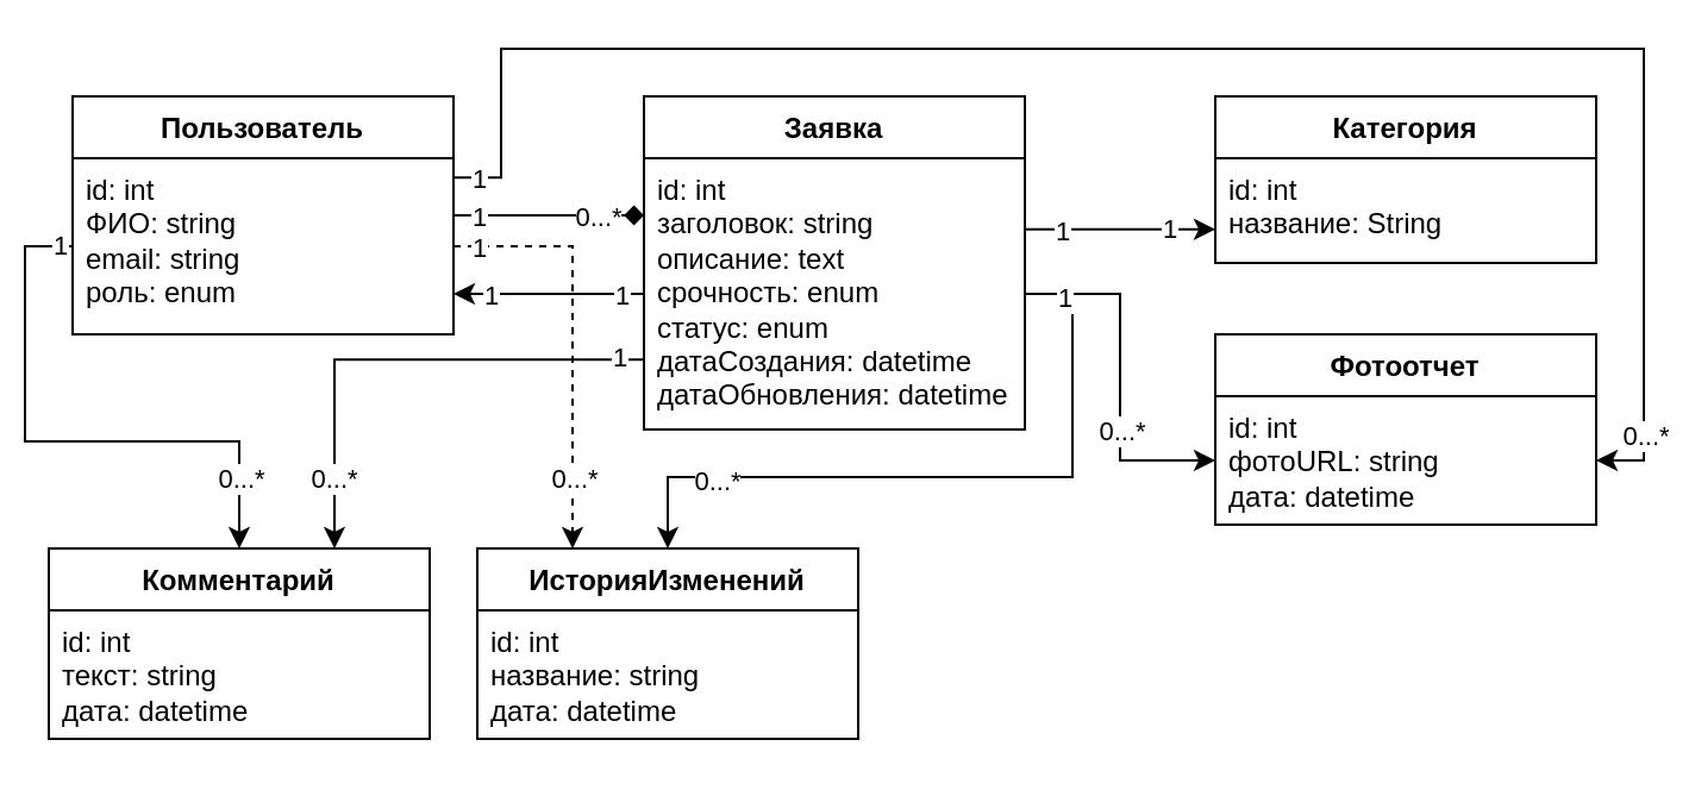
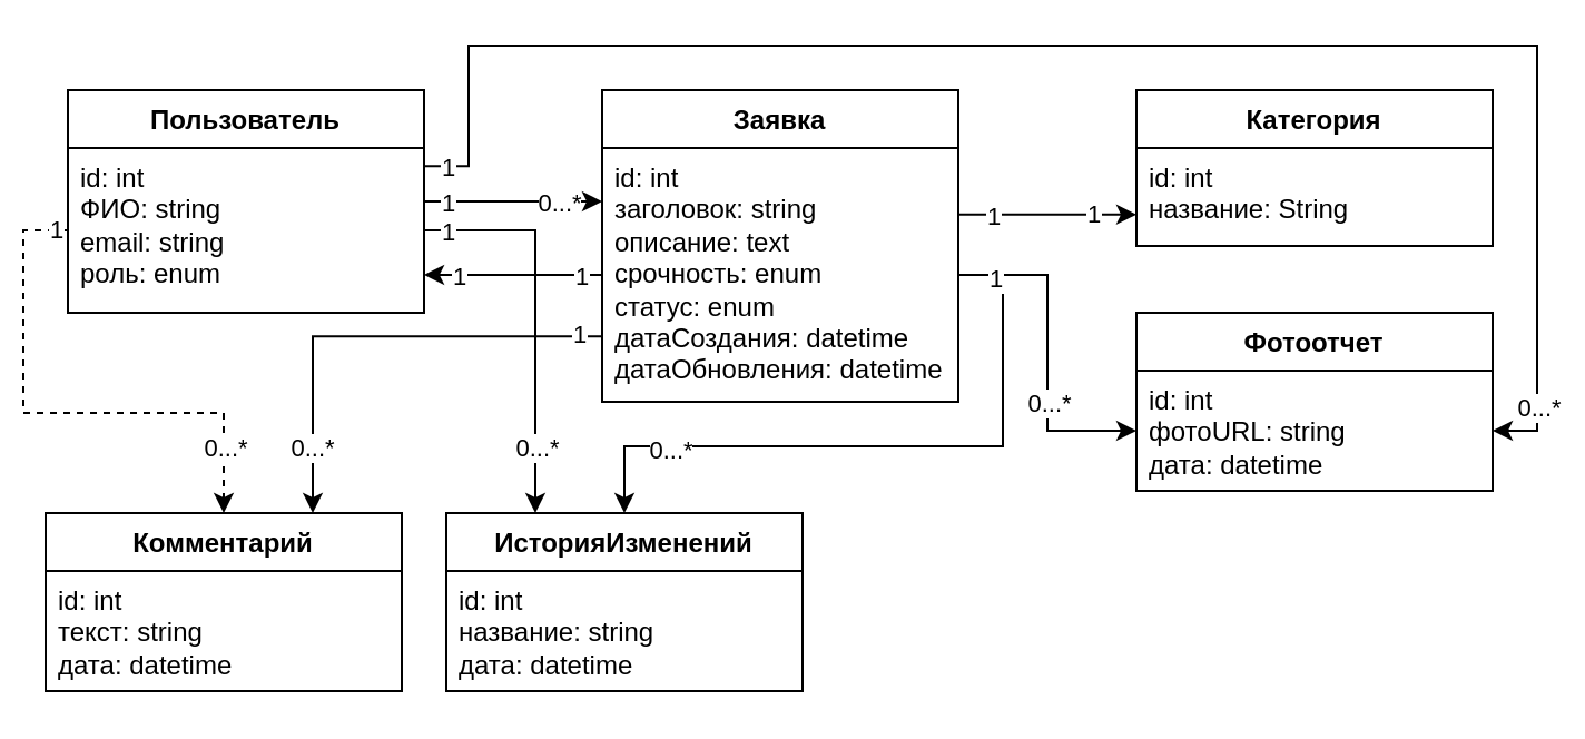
  <mxCell id="0" />
  <mxCell id="1" parent="0" />
- <mxCell id="2" value="" style="edgeStyle=orthogonalEdgeStyle;rounded=0;orthogonalLoop=1;jettySize=auto;html=1;endArrow=diamond;" edge="1" parent="1" source="5" target="10"><mxGeometry relative="1" as="geometry"><Array as="points"><mxPoint x="230" y="90" /><mxPoint x="230" y="90" /></Array></mxGeometry></mxCell>
+ <mxCell id="2" value="" style="edgeStyle=orthogonalEdgeStyle;rounded=0;orthogonalLoop=1;jettySize=auto;html=1;" edge="1" parent="1" source="5" target="10"><mxGeometry relative="1" as="geometry"><Array as="points"><mxPoint x="230" y="90" /><mxPoint x="230" y="90" /></Array></mxGeometry></mxCell>
  <mxCell id="3" value="1" style="edgeLabel;html=1;align=center;verticalAlign=middle;resizable=0;points=[];" vertex="1" connectable="0" parent="2"><mxGeometry x="-0.888" relative="1" as="geometry"><mxPoint x="6" as="offset" /></mxGeometry></mxCell>
  <mxCell id="4" value="0...*" style="edgeLabel;html=1;align=center;verticalAlign=middle;resizable=0;points=[];" vertex="1" connectable="0" parent="2"><mxGeometry x="0.674" relative="1" as="geometry"><mxPoint x="-7" as="offset" /></mxGeometry></mxCell>
  <mxCell id="5" value="Пользователь" style="swimlane;fontStyle=1;align=center;verticalAlign=top;childLayout=stackLayout;horizontal=1;startSize=26;horizontalStack=0;resizeParent=1;resizeParentMax=0;resizeLast=0;collapsible=1;marginBottom=0;whiteSpace=wrap;html=1;" vertex="1" parent="1"><mxGeometry x="30" y="40" width="160" height="100" as="geometry" /></mxCell>
  <mxCell id="6" value="id: int&lt;div&gt;ФИО: string&lt;/div&gt;&lt;div&gt;email: string&lt;/div&gt;&lt;div&gt;роль: enum&lt;/div&gt;" style="text;strokeColor=none;fillColor=none;align=left;verticalAlign=top;spacingLeft=4;spacingRight=4;overflow=hidden;rotatable=0;points=[[0,0.5],[1,0.5]];portConstraint=eastwest;whiteSpace=wrap;html=1;" vertex="1" parent="5"><mxGeometry y="26" width="160" height="74" as="geometry" /></mxCell>
  <mxCell id="7" value="" style="edgeStyle=orthogonalEdgeStyle;rounded=0;orthogonalLoop=1;jettySize=auto;html=1;exitX=1;exitY=0.262;exitDx=0;exitDy=0;exitPerimeter=0;" edge="1" parent="1" source="27" target="11"><mxGeometry relative="1" as="geometry"><Array as="points"><mxPoint x="490" y="96" /><mxPoint x="490" y="96" /></Array></mxGeometry></mxCell>
  <mxCell id="8" value="1" style="edgeLabel;html=1;align=center;verticalAlign=middle;resizable=0;points=[];" vertex="1" connectable="0" parent="7"><mxGeometry x="-0.805" y="-1" relative="1" as="geometry"><mxPoint x="8" as="offset" /></mxGeometry></mxCell>
  <mxCell id="9" value="1" style="edgeLabel;html=1;align=center;verticalAlign=middle;resizable=0;points=[];" vertex="1" connectable="0" parent="7"><mxGeometry x="0.622" relative="1" as="geometry"><mxPoint x="-4" as="offset" /></mxGeometry></mxCell>
  <mxCell id="10" value="Заявка" style="swimlane;fontStyle=1;align=center;verticalAlign=top;childLayout=stackLayout;horizontal=1;startSize=26;horizontalStack=0;resizeParent=1;resizeParentMax=0;resizeLast=0;collapsible=1;marginBottom=0;whiteSpace=wrap;html=1;" vertex="1" parent="1"><mxGeometry x="270" y="40" width="160" height="140" as="geometry" /></mxCell>
  <mxCell id="11" value="Категория" style="swimlane;fontStyle=1;align=center;verticalAlign=top;childLayout=stackLayout;horizontal=1;startSize=26;horizontalStack=0;resizeParent=1;resizeParentMax=0;resizeLast=0;collapsible=1;marginBottom=0;whiteSpace=wrap;html=1;" vertex="1" parent="1"><mxGeometry x="510" y="40" width="160" height="70" as="geometry" /></mxCell>
  <mxCell id="12" value="id: int&lt;div&gt;название: String&lt;/div&gt;" style="text;strokeColor=none;fillColor=none;align=left;verticalAlign=top;spacingLeft=4;spacingRight=4;overflow=hidden;rotatable=0;points=[[0,0.5],[1,0.5]];portConstraint=eastwest;whiteSpace=wrap;html=1;" vertex="1" parent="11"><mxGeometry y="26" width="160" height="44" as="geometry" /></mxCell>
  <mxCell id="13" value="Фотоотчет" style="swimlane;fontStyle=1;align=center;verticalAlign=top;childLayout=stackLayout;horizontal=1;startSize=26;horizontalStack=0;resizeParent=1;resizeParentMax=0;resizeLast=0;collapsible=1;marginBottom=0;whiteSpace=wrap;html=1;" vertex="1" parent="1"><mxGeometry x="510" y="140" width="160" height="80" as="geometry" /></mxCell>
  <mxCell id="14" value="id: int&lt;div&gt;фотоURL: string&lt;/div&gt;&lt;div&gt;дата: datetime&lt;/div&gt;" style="text;strokeColor=none;fillColor=none;align=left;verticalAlign=top;spacingLeft=4;spacingRight=4;overflow=hidden;rotatable=0;points=[[0,0.5],[1,0.5]];portConstraint=eastwest;whiteSpace=wrap;html=1;" vertex="1" parent="13"><mxGeometry y="26" width="160" height="54" as="geometry" /></mxCell>
  <mxCell id="15" value="Комментарий" style="swimlane;fontStyle=1;align=center;verticalAlign=top;childLayout=stackLayout;horizontal=1;startSize=26;horizontalStack=0;resizeParent=1;resizeParentMax=0;resizeLast=0;collapsible=1;marginBottom=0;whiteSpace=wrap;html=1;" vertex="1" parent="1"><mxGeometry x="20" y="230" width="160" height="80" as="geometry" /></mxCell>
  <mxCell id="16" value="id: int&lt;div&gt;текст: string&lt;/div&gt;&lt;div&gt;дата: datetime&lt;/div&gt;" style="text;strokeColor=none;fillColor=none;align=left;verticalAlign=top;spacingLeft=4;spacingRight=4;overflow=hidden;rotatable=0;points=[[0,0.5],[1,0.5]];portConstraint=eastwest;whiteSpace=wrap;html=1;" vertex="1" parent="15"><mxGeometry y="26" width="160" height="54" as="geometry" /></mxCell>
  <mxCell id="17" value="ИсторияИзменений" style="swimlane;fontStyle=1;align=center;verticalAlign=top;childLayout=stackLayout;horizontal=1;startSize=26;horizontalStack=0;resizeParent=1;resizeParentMax=0;resizeLast=0;collapsible=1;marginBottom=0;whiteSpace=wrap;html=1;" vertex="1" parent="1"><mxGeometry x="200" y="230" width="160" height="80" as="geometry" /></mxCell>
  <mxCell id="18" value="id: int&lt;div&gt;название: string&lt;/div&gt;&lt;div&gt;дата: datetime&lt;/div&gt;" style="text;strokeColor=none;fillColor=none;align=left;verticalAlign=top;spacingLeft=4;spacingRight=4;overflow=hidden;rotatable=0;points=[[0,0.5],[1,0.5]];portConstraint=eastwest;whiteSpace=wrap;html=1;" vertex="1" parent="17"><mxGeometry y="26" width="160" height="54" as="geometry" /></mxCell>
  <mxCell id="19" style="edgeStyle=orthogonalEdgeStyle;rounded=0;orthogonalLoop=1;jettySize=auto;html=1;exitX=1;exitY=0.5;exitDx=0;exitDy=0;entryX=0;entryY=0.5;entryDx=0;entryDy=0;" edge="1" parent="1" source="27" target="14"><mxGeometry relative="1" as="geometry" /></mxCell>
  <mxCell id="20" value="0...*" style="edgeLabel;html=1;align=center;verticalAlign=middle;resizable=0;points=[];" vertex="1" connectable="0" parent="19"><mxGeometry x="0.757" relative="1" as="geometry"><mxPoint x="-22" y="-13" as="offset" /></mxGeometry></mxCell>
  <mxCell id="21" style="edgeStyle=orthogonalEdgeStyle;rounded=0;orthogonalLoop=1;jettySize=auto;html=1;exitX=0.002;exitY=0.742;exitDx=0;exitDy=0;entryX=0.75;entryY=0;entryDx=0;entryDy=0;exitPerimeter=0;" edge="1" parent="1" source="27" target="15"><mxGeometry relative="1" as="geometry"><Array as="points"><mxPoint x="140" y="151" /></Array></mxGeometry></mxCell>
  <mxCell id="22" value="1" style="edgeLabel;html=1;align=center;verticalAlign=middle;resizable=0;points=[];" vertex="1" connectable="0" parent="21"><mxGeometry x="-0.878" y="-1" relative="1" as="geometry"><mxPoint x="2" as="offset" /></mxGeometry></mxCell>
  <mxCell id="23" value="0...*" style="edgeLabel;html=1;align=center;verticalAlign=middle;resizable=0;points=[];" vertex="1" connectable="0" parent="21"><mxGeometry x="0.751" y="-1" relative="1" as="geometry"><mxPoint y="-4" as="offset" /></mxGeometry></mxCell>
  <mxCell id="24" style="edgeStyle=orthogonalEdgeStyle;rounded=0;orthogonalLoop=1;jettySize=auto;html=1;exitX=1;exitY=0.5;exitDx=0;exitDy=0;entryX=0.5;entryY=0;entryDx=0;entryDy=0;" edge="1" parent="1" source="27" target="17"><mxGeometry relative="1" as="geometry"><Array as="points"><mxPoint x="450" y="123" /><mxPoint x="450" y="200" /><mxPoint x="280" y="200" /></Array></mxGeometry></mxCell>
  <mxCell id="25" value="0...*" style="edgeLabel;html=1;align=center;verticalAlign=middle;resizable=0;points=[];" vertex="1" connectable="0" parent="24"><mxGeometry x="0.849" relative="1" as="geometry"><mxPoint x="20" y="-7" as="offset" /></mxGeometry></mxCell>
  <mxCell id="26" value="1" style="edgeLabel;html=1;align=center;verticalAlign=middle;resizable=0;points=[];" vertex="1" connectable="0" parent="24"><mxGeometry x="-0.892" y="-1" relative="1" as="geometry"><mxPoint as="offset" /></mxGeometry></mxCell>
  <mxCell id="27" value="id: int&lt;div&gt;заголовок: string&lt;/div&gt;&lt;div&gt;описание: text&lt;/div&gt;&lt;div&gt;срочность: enum&lt;/div&gt;&lt;div&gt;статус: enum&lt;/div&gt;&lt;div&gt;датаСоздания: datetime&lt;/div&gt;&lt;div&gt;датаОбновления: datetime&lt;/div&gt;&lt;div&gt;&lt;span style=&quot;color: rgba(0, 0, 0, 0); font-family: monospace; font-size: 0px; text-wrap-mode: nowrap;&quot;&gt;%3CmxGraphModel%3E%3Croot%3E%3CmxCell%20id%3D%220%22%2F%3E%3CmxCell%20id%3D%221%22%20parent%3D%220%22%2F%3E%3CmxCell%20id%3D%222%22%20value%3D%22%D0%A4%D0%BE%D1%82%D0%BE%D0%BE%D1%82%D1%87%D0%B5%D1%82%22%20style%3D%22swimlane%3BfontStyle%3D1%3Balign%3Dcenter%3BverticalAlign%3Dtop%3BchildLayout%3DstackLayout%3Bhorizontal%3D1%3BstartSize%3D26%3BhorizontalStack%3D0%3BresizeParent%3D1%3BresizeParentMax%3D0%3BresizeLast%3D0%3Bcollapsible%3D1%3BmarginBottom%3D0%3BwhiteSpace%3Dwrap%3Bhtml%3D1%3B%22%20vertex%3D%221%22%20parent%3D%221%22%3E%3CmxGeometry%20x%3D%22520%22%20y%3D%22260%22%20width%3D%22160%22%20height%3D%2280%22%20as%3D%22geometry%22%2F%3E%3C%2FmxCell%3E%3CmxCell%20id%3D%223%22%20value%3D%22id%3A%20int%26lt%3Bdiv%26gt%3B%D1%84%D0%BE%D1%82%D0%BEURL%3A%20string%26lt%3B%2Fdiv%26gt%3B%26lt%3Bdiv%26gt%3B%D0%B4%D0%B0%D1%82%D0%B0%3A%20datetime%26lt%3B%2Fdiv%26gt%3B%22%20style%3D%22text%3BstrokeColor%3Dnone%3BfillColor%3Dnone%3Balign%3Dleft%3BverticalAlign%3Dtop%3BspacingLeft%3D4%3BspacingRight%3D4%3Boverflow%3Dhidden%3Brotatable%3D0%3Bpoints%3D%5B%5B0%2C0.5%5D%2C%5B1%2C0.5%5D%5D%3BportConstraint%3Deastwest%3BwhiteSpace%3Dwrap%3Bhtml%3D1%3B%22%20vertex%3D%221%22%20parent%3D%222%22%3E%3CmxGeometry%20y%3D%2226%22%20width%3D%22160%22%20height%3D%2254%22%20as%3D%22geometry%22%2F%3E%3C%2FmxCell%3E%3C%2Froot%3E%3C%2FmxGraphModel%3E&lt;/span&gt;&lt;/div&gt;" style="text;strokeColor=none;fillColor=none;align=left;verticalAlign=top;spacingLeft=4;spacingRight=4;overflow=hidden;rotatable=0;points=[[0,0.5],[1,0.5]];portConstraint=eastwest;whiteSpace=wrap;html=1;" vertex="1" parent="1"><mxGeometry x="270" y="66" width="160" height="114" as="geometry" /></mxCell>
- <mxCell id="28" style="edgeStyle=orthogonalEdgeStyle;rounded=0;orthogonalLoop=1;jettySize=auto;html=1;exitX=0;exitY=0.5;exitDx=0;exitDy=0;entryX=0.5;entryY=0;entryDx=0;entryDy=0;" edge="1" parent="1" source="6" target="15"><mxGeometry relative="1" as="geometry" /></mxCell>
+ <mxCell id="28" style="edgeStyle=orthogonalEdgeStyle;rounded=0;orthogonalLoop=1;jettySize=auto;html=1;exitX=0;exitY=0.5;exitDx=0;exitDy=0;entryX=0.5;entryY=0;entryDx=0;entryDy=0;dashed=1;" edge="1" parent="1" source="6" target="15"><mxGeometry relative="1" as="geometry" /></mxCell>
  <mxCell id="29" value="0...*" style="edgeLabel;html=1;align=center;verticalAlign=middle;resizable=0;points=[];" vertex="1" connectable="0" parent="28"><mxGeometry x="0.913" relative="1" as="geometry"><mxPoint y="-20" as="offset" /></mxGeometry></mxCell>
  <mxCell id="30" value="1" style="edgeLabel;html=1;align=center;verticalAlign=middle;resizable=0;points=[];" vertex="1" connectable="0" parent="28"><mxGeometry x="-0.951" y="-1" relative="1" as="geometry"><mxPoint as="offset" /></mxGeometry></mxCell>
- <mxCell id="31" style="edgeStyle=orthogonalEdgeStyle;rounded=0;orthogonalLoop=1;jettySize=auto;html=1;exitX=1;exitY=0.5;exitDx=0;exitDy=0;entryX=0.25;entryY=0;entryDx=0;entryDy=0;dashed=1;" edge="1" parent="1" source="6" target="17"><mxGeometry relative="1" as="geometry" /></mxCell>
+ <mxCell id="31" style="edgeStyle=orthogonalEdgeStyle;rounded=0;orthogonalLoop=1;jettySize=auto;html=1;exitX=1;exitY=0.5;exitDx=0;exitDy=0;entryX=0.25;entryY=0;entryDx=0;entryDy=0;" edge="1" parent="1" source="6" target="17"><mxGeometry relative="1" as="geometry" /></mxCell>
  <mxCell id="32" value="0...*" style="edgeLabel;html=1;align=center;verticalAlign=middle;resizable=0;points=[];" vertex="1" connectable="0" parent="31"><mxGeometry x="0.769" relative="1" as="geometry"><mxPoint y="-10" as="offset" /></mxGeometry></mxCell>
  <mxCell id="33" value="1" style="edgeLabel;html=1;align=center;verticalAlign=middle;resizable=0;points=[];" vertex="1" connectable="0" parent="31"><mxGeometry x="-0.94" relative="1" as="geometry"><mxPoint x="5" as="offset" /></mxGeometry></mxCell>
  <mxCell id="34" style="edgeStyle=orthogonalEdgeStyle;rounded=0;orthogonalLoop=1;jettySize=auto;html=1;exitX=0.997;exitY=0.11;exitDx=0;exitDy=0;entryX=1;entryY=0.5;entryDx=0;entryDy=0;exitPerimeter=0;" edge="1" parent="1" source="6" target="14"><mxGeometry relative="1" as="geometry"><mxPoint x="230" y="10" as="sourcePoint" /><Array as="points"><mxPoint x="210" y="74" /><mxPoint x="210" y="20" /><mxPoint x="690" y="20" /><mxPoint x="690" y="193" /></Array></mxGeometry></mxCell>
  <mxCell id="35" value="1" style="edgeLabel;html=1;align=center;verticalAlign=middle;resizable=0;points=[];" vertex="1" connectable="0" parent="34"><mxGeometry x="-0.984" relative="1" as="geometry"><mxPoint x="5" as="offset" /></mxGeometry></mxCell>
  <mxCell id="36" value="0...*" style="edgeLabel;html=1;align=center;verticalAlign=middle;resizable=0;points=[];" vertex="1" connectable="0" parent="34"><mxGeometry x="0.918" relative="1" as="geometry"><mxPoint as="offset" /></mxGeometry></mxCell>
  <mxCell id="37" style="edgeStyle=orthogonalEdgeStyle;rounded=0;orthogonalLoop=1;jettySize=auto;html=1;exitX=0;exitY=0.5;exitDx=0;exitDy=0;" edge="1" parent="1" source="27"><mxGeometry relative="1" as="geometry"><mxPoint x="190" y="123" as="targetPoint" /></mxGeometry></mxCell>
  <mxCell id="38" value="1" style="edgeLabel;html=1;align=center;verticalAlign=middle;resizable=0;points=[];" vertex="1" connectable="0" parent="37"><mxGeometry x="-0.869" relative="1" as="geometry"><mxPoint x="-5" as="offset" /></mxGeometry></mxCell>
  <mxCell id="39" value="1" style="edgeLabel;html=1;align=center;verticalAlign=middle;resizable=0;points=[];" vertex="1" connectable="0" parent="37"><mxGeometry x="0.618" relative="1" as="geometry"><mxPoint as="offset" /></mxGeometry></mxCell>
